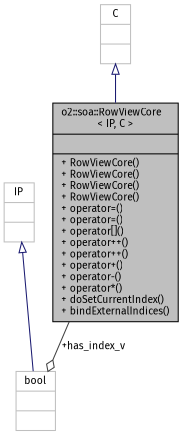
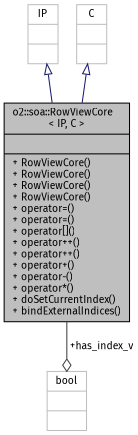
  digraph {
    fontname="Fira Sans"
    node [color=grey75 fontname="Fira Sans" fontsize=10 shape=record]
    edge [color=midnightblue fontname="Fira Sans" fontsize=10 labelfontname=Helvetica labelfontsize=10 style=solid arrowtail=onormal dir=back]
    n1 [color=black fillcolor=grey75 fontcolor=black height=0.2 label="{o2::soa::RowViewCore\l\< IP, C \>\n||+ RowViewCore()\l+ RowViewCore()\l+ RowViewCore()\l+ RowViewCore()\l+ operator=()\l+ operator=()\l+ operator[]()\l+ operator++()\l+ operator++()\l+ operator+()\l+ operator-()\l+ operator*()\l+ doSetCurrentIndex()\l+ bindExternalIndices()\l}" style=filled width=0.4]
    n2 [height=0.2 label="{bool\n||}" width=0.4]
    n3 [height=0.2 label="{IP\n||}" width=0.4]
    n4 [height=0.2 label="{C\n||}" width=0.4]
    n1 -> n2 [arrowhead=odiamond color=grey25 label=" +has_index_v" arrowtail="" dir=""]
-   n3 -> n2
+   n3 -> n1
    n4 -> n1
  }
